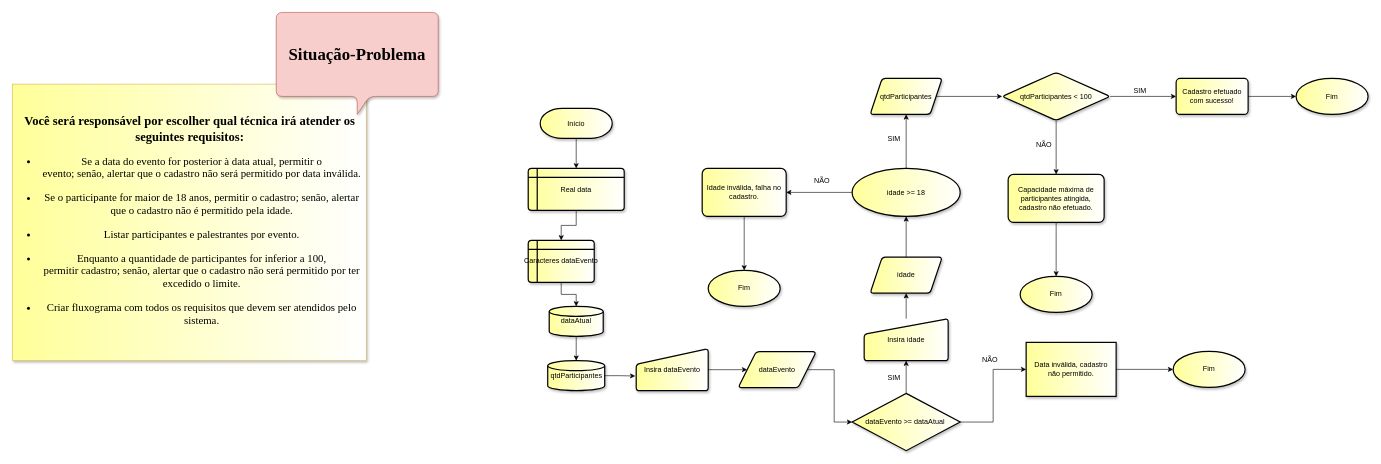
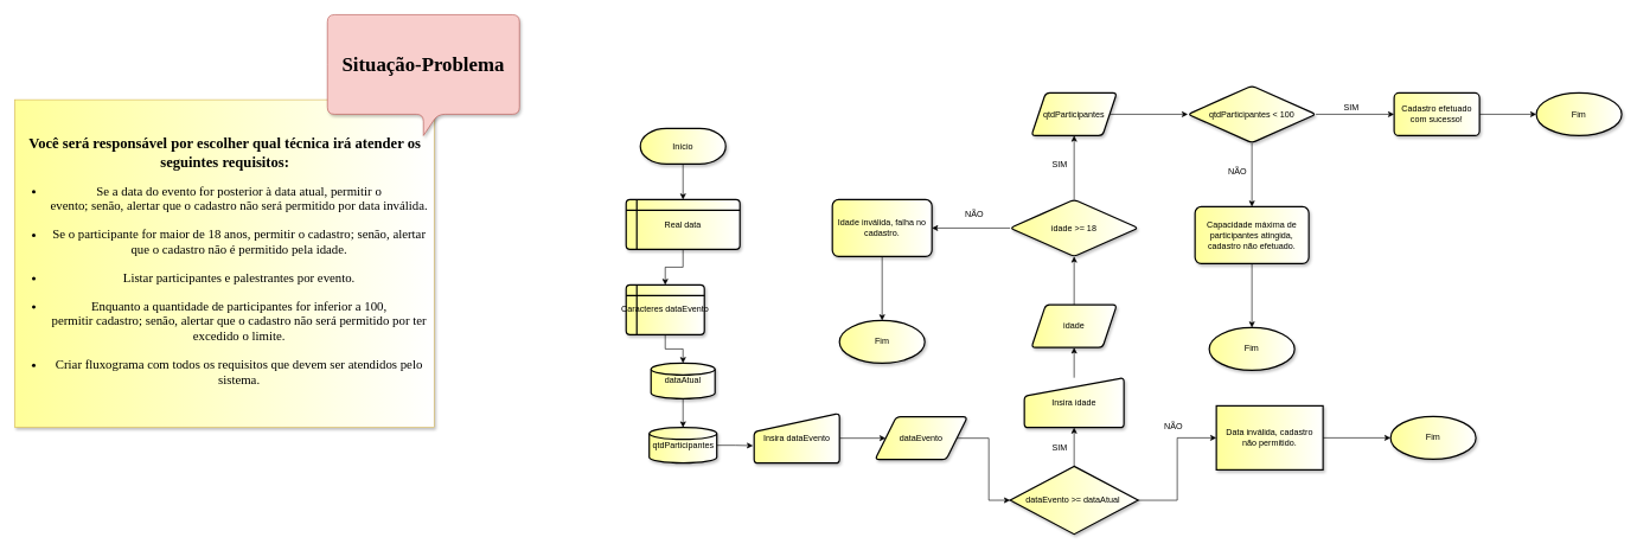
  <mxCell id="0" />
  <mxCell id="1" parent="0" />
  <mxCell id="2" value="&lt;p style=&quot;text-align: center&quot;&gt;&lt;font size=&quot;1&quot; data-font-src=&quot;https://fonts.googleapis.com/css?family=Indie+Flower&quot; face=&quot;Indie Flower&quot;&gt;&lt;b style=&quot;font-size: 21px&quot;&gt;Você será responsável por escolher qual técnica irá atender os seguintes requisitos:&lt;/b&gt;&lt;/font&gt;&lt;/p&gt;&lt;ul style=&quot;font-size: 18px&quot;&gt;&lt;li&gt;&lt;div style=&quot;text-align: center&quot;&gt;&lt;span&gt;&lt;font data-font-src=&quot;https://fonts.googleapis.com/css?family=Montserrat&quot; style=&quot;font-size: 18px&quot; face=&quot;Montserrat&quot;&gt;Se a data do evento for posterior à data atual, permitir o&lt;/font&gt;&lt;/span&gt;&lt;/div&gt;&lt;font data-font-src=&quot;https://fonts.googleapis.com/css?family=Montserrat&quot; style=&quot;font-size: 18px&quot; face=&quot;Montserrat&quot;&gt;&lt;div style=&quot;text-align: center&quot;&gt;&lt;span&gt;evento; senão, alertar que o cadastro não será permitido por data inválida.&lt;/span&gt;&lt;/div&gt;&lt;/font&gt;&lt;/li&gt;&lt;/ul&gt;&lt;ul style=&quot;font-size: 18px&quot;&gt;&lt;li style=&quot;text-align: center&quot;&gt;&lt;font data-font-src=&quot;https://fonts.googleapis.com/css?family=Montserrat&quot; style=&quot;font-size: 18px&quot; face=&quot;Montserrat&quot;&gt;Se o participante for maior de 18 anos, permitir o cadastro; senão, alertar que o cadastro não é permitido pela idade.&lt;/font&gt;&lt;/li&gt;&lt;/ul&gt;&lt;ul style=&quot;font-size: 18px&quot;&gt;&lt;li style=&quot;text-align: center&quot;&gt;&lt;font data-font-src=&quot;https://fonts.googleapis.com/css?family=Montserrat&quot; style=&quot;font-size: 18px&quot; face=&quot;Montserrat&quot;&gt;Listar participantes e palestrantes por evento.&lt;/font&gt;&lt;/li&gt;&lt;/ul&gt;&lt;ul style=&quot;font-size: 18px&quot;&gt;&lt;li&gt;&lt;div style=&quot;text-align: center&quot;&gt;&lt;span&gt;&lt;font data-font-src=&quot;https://fonts.googleapis.com/css?family=Montserrat&quot; style=&quot;font-size: 18px&quot; face=&quot;Montserrat&quot;&gt;Enquanto a quantidade de participantes for inferior a 100,&lt;/font&gt;&lt;/span&gt;&lt;/div&gt;&lt;font data-font-src=&quot;https://fonts.googleapis.com/css?family=Montserrat&quot; style=&quot;font-size: 18px&quot; face=&quot;Montserrat&quot;&gt;&lt;div style=&quot;text-align: center&quot;&gt;&lt;span&gt;permitir cadastro; senão, alertar que o cadastro não será permitido por ter excedido o limite.&lt;/span&gt;&lt;/div&gt;&lt;/font&gt;&lt;/li&gt;&lt;/ul&gt;&lt;ul style=&quot;font-size: 18px&quot;&gt;&lt;li style=&quot;text-align: center&quot;&gt;&lt;font data-font-src=&quot;https://fonts.googleapis.com/css?family=Montserrat&quot; style=&quot;font-size: 18px&quot; face=&quot;Montserrat&quot;&gt;Criar fluxograma com todos os requisitos que devem ser atendidos pelo sistema.&lt;/font&gt;&lt;/li&gt;&lt;/ul&gt;" style="text;html=1;strokeColor=#d6b656;align=left;verticalAlign=middle;whiteSpace=wrap;rounded=0;shadow=1;gradientDirection=east;gradientColor=#FFFFFF;fillColor=#FFFF99;" parent="1" vertex="1"><mxGeometry x="20" y="139.5" width="590" height="461" as="geometry" /></mxCell>
  <mxCell id="3" value="&lt;h1&gt;&lt;font style=&quot;font-size: 28px&quot; face=&quot;Audiowide&quot; data-font-src=&quot;https://fonts.googleapis.com/css?family=Audiowide&quot;&gt;Situação-Problema&lt;/font&gt;&lt;/h1&gt;" style="shape=callout;whiteSpace=wrap;html=1;perimeter=calloutPerimeter;fillColor=#f8cecc;strokeColor=#b85450;rounded=1;shadow=1;" parent="1" vertex="1"><mxGeometry x="460" y="20" width="270" height="170" as="geometry" /></mxCell>
  <mxCell id="4" style="edgeStyle=orthogonalEdgeStyle;rounded=0;orthogonalLoop=1;jettySize=auto;html=1;entryX=0.5;entryY=0;entryDx=0;entryDy=0;" parent="1" source="5" target="9" edge="1"><mxGeometry relative="1" as="geometry"><mxPoint x="960" y="300" as="targetPoint" /></mxGeometry></mxCell>
  <mxCell id="5" value="Início" style="strokeWidth=2;html=1;shape=mxgraph.flowchart.terminator;whiteSpace=wrap;rounded=0;shadow=1;fillColor=#FFFF99;gradientColor=#FFFFFF;gradientDirection=east;" parent="1" vertex="1"><mxGeometry x="900" y="180" width="120" height="50" as="geometry" /></mxCell>
  <mxCell id="6" style="edgeStyle=orthogonalEdgeStyle;rounded=0;orthogonalLoop=1;jettySize=auto;html=1;entryX=0;entryY=0.5;entryDx=0;entryDy=0;" parent="1" source="7" target="20" edge="1"><mxGeometry relative="1" as="geometry" /></mxCell>
  <mxCell id="7" value="Insira dataEvento" style="html=1;strokeWidth=2;shape=manualInput;whiteSpace=wrap;rounded=1;size=26;arcSize=11;shadow=1;fillColor=#FFFF99;gradientColor=#FFFFFF;gradientDirection=east;" parent="1" vertex="1"><mxGeometry x="1060" y="580.5" width="120" height="70" as="geometry" /></mxCell>
  <mxCell id="8" style="edgeStyle=orthogonalEdgeStyle;rounded=0;orthogonalLoop=1;jettySize=auto;html=1;entryX=0.5;entryY=0;entryDx=0;entryDy=0;" parent="1" source="9" target="11" edge="1"><mxGeometry relative="1" as="geometry" /></mxCell>
  <mxCell id="9" value="&lt;p style=&quot;line-height: 120%&quot;&gt;&lt;/p&gt;&lt;div style=&quot;line-height: 120%&quot;&gt;Real data&lt;/div&gt;&lt;p&gt;&lt;/p&gt;" style="shape=internalStorage;whiteSpace=wrap;html=1;dx=15;dy=15;rounded=1;arcSize=8;strokeWidth=2;shadow=1;fillColor=#FFFF99;gradientColor=#FFFFFF;gradientDirection=east;align=center;" parent="1" vertex="1"><mxGeometry x="880" y="280" width="160" height="70" as="geometry" /></mxCell>
  <mxCell id="10" style="edgeStyle=orthogonalEdgeStyle;rounded=0;orthogonalLoop=1;jettySize=auto;html=1;" parent="1" source="11" target="13" edge="1"><mxGeometry relative="1" as="geometry" /></mxCell>
  <mxCell id="11" value="&lt;p style=&quot;line-height: 120%&quot;&gt;&lt;/p&gt;&lt;div style=&quot;line-height: 120%&quot;&gt;Caracteres&amp;nbsp;&lt;span&gt;dataEvento&lt;/span&gt;&lt;/div&gt;&lt;p&gt;&lt;/p&gt;" style="shape=internalStorage;whiteSpace=wrap;html=1;dx=15;dy=15;rounded=1;arcSize=8;strokeWidth=2;shadow=1;fillColor=#FFFF99;gradientColor=#FFFFFF;gradientDirection=east;align=center;" parent="1" vertex="1"><mxGeometry x="880" y="400" width="110" height="70" as="geometry" /></mxCell>
  <mxCell id="12" style="edgeStyle=orthogonalEdgeStyle;rounded=0;orthogonalLoop=1;jettySize=auto;html=1;" parent="1" source="13" target="15" edge="1"><mxGeometry relative="1" as="geometry" /></mxCell>
  <mxCell id="13" value="&lt;p style=&quot;line-height: 90%&quot;&gt;dataAtual&lt;/p&gt;" style="strokeWidth=2;html=1;shape=mxgraph.flowchart.database;whiteSpace=wrap;rounded=0;shadow=1;fillColor=#FFFF99;gradientColor=#FFFFFF;gradientDirection=east;" parent="1" vertex="1"><mxGeometry x="915" y="510" width="90" height="50" as="geometry" /></mxCell>
  <mxCell id="14" style="edgeStyle=orthogonalEdgeStyle;rounded=0;orthogonalLoop=1;jettySize=auto;html=1;entryX=-0.013;entryY=0.651;entryDx=0;entryDy=0;entryPerimeter=0;" parent="1" source="15" target="7" edge="1"><mxGeometry relative="1" as="geometry" /></mxCell>
  <mxCell id="15" value="&lt;p style=&quot;line-height: 90%&quot;&gt;qtdParticipantes&lt;/p&gt;" style="strokeWidth=2;html=1;shape=mxgraph.flowchart.database;whiteSpace=wrap;rounded=0;shadow=1;fillColor=#FFFF99;gradientColor=#FFFFFF;gradientDirection=east;" parent="1" vertex="1"><mxGeometry x="912.5" y="600.5" width="95" height="50" as="geometry" /></mxCell>
  <mxCell id="16" value="" style="edgeStyle=orthogonalEdgeStyle;rounded=0;orthogonalLoop=1;jettySize=auto;html=1;" parent="1" source="18" target="22" edge="1"><mxGeometry relative="1" as="geometry" /></mxCell>
  <mxCell id="17" style="edgeStyle=orthogonalEdgeStyle;rounded=0;orthogonalLoop=1;jettySize=auto;html=1;entryX=0.5;entryY=1;entryDx=0;entryDy=0;" parent="1" source="18" target="27" edge="1"><mxGeometry relative="1" as="geometry" /></mxCell>
  <mxCell id="18" value="dataEvento &amp;gt;= dataAtual&amp;nbsp;" style="strokeWidth=2;html=1;shape=mxgraph.flowchart.decision;whiteSpace=wrap;rounded=0;shadow=1;fillColor=#FFFF99;gradientColor=#FFFFFF;gradientDirection=east;" parent="1" vertex="1"><mxGeometry x="1420" y="655" width="180" height="95.5" as="geometry" /></mxCell>
  <mxCell id="19" style="edgeStyle=orthogonalEdgeStyle;rounded=0;orthogonalLoop=1;jettySize=auto;html=1;entryX=0;entryY=0.5;entryDx=0;entryDy=0;entryPerimeter=0;" parent="1" source="20" target="18" edge="1"><mxGeometry relative="1" as="geometry" /></mxCell>
  <mxCell id="20" value="dataEvento" style="shape=parallelogram;html=1;strokeWidth=2;perimeter=parallelogramPerimeter;whiteSpace=wrap;rounded=1;arcSize=12;size=0.23;shadow=1;fillColor=#FFFF99;gradientColor=#FFFFFF;gradientDirection=east;" parent="1" vertex="1"><mxGeometry x="1230" y="585.5" width="130" height="60" as="geometry" /></mxCell>
  <mxCell id="21" value="" style="edgeStyle=orthogonalEdgeStyle;rounded=0;orthogonalLoop=1;jettySize=auto;html=1;" parent="1" source="22" target="25" edge="1"><mxGeometry relative="1" as="geometry" /></mxCell>
  <mxCell id="22" value="Data inválida, cadastro&lt;br&gt;não permitido." style="whiteSpace=wrap;html=1;rounded=0;shadow=1;strokeWidth=2;fillColor=#FFFF99;gradientColor=#FFFFFF;gradientDirection=east;" parent="1" vertex="1"><mxGeometry x="1710" y="570" width="150" height="90" as="geometry" /></mxCell>
  <mxCell id="23" value="NÃO" style="text;html=1;strokeColor=none;fillColor=none;align=center;verticalAlign=middle;whiteSpace=wrap;rounded=0;shadow=1;" parent="1" vertex="1"><mxGeometry x="1630" y="590" width="40" height="20" as="geometry" /></mxCell>
  <mxCell id="24" value="SIM" style="text;html=1;strokeColor=none;fillColor=none;align=center;verticalAlign=middle;whiteSpace=wrap;rounded=0;shadow=1;" parent="1" vertex="1"><mxGeometry x="1470" y="620" width="40" height="20" as="geometry" /></mxCell>
  <mxCell id="25" value="Fim" style="ellipse;whiteSpace=wrap;html=1;rounded=0;shadow=1;strokeWidth=2;fillColor=#FFFF99;gradientColor=#FFFFFF;gradientDirection=east;" parent="1" vertex="1"><mxGeometry x="1955" y="585" width="120" height="60" as="geometry" /></mxCell>
  <mxCell id="26" value="" style="edgeStyle=orthogonalEdgeStyle;rounded=0;orthogonalLoop=1;jettySize=auto;html=1;" edge="1" parent="1" source="27" target="50"><mxGeometry relative="1" as="geometry" /></mxCell>
  <mxCell id="27" value="Insira idade" style="html=1;strokeWidth=2;shape=manualInput;whiteSpace=wrap;rounded=1;size=26;arcSize=11;shadow=1;fillColor=#FFFF99;gradientColor=#FFFFFF;gradientDirection=east;" parent="1" vertex="1"><mxGeometry x="1440" y="530.5" width="140" height="70" as="geometry" /></mxCell>
  <mxCell id="28" value="" style="edgeStyle=orthogonalEdgeStyle;rounded=0;orthogonalLoop=1;jettySize=auto;html=1;" parent="1" source="30" target="32" edge="1"><mxGeometry relative="1" as="geometry" /></mxCell>
  <mxCell id="29" value="" style="edgeStyle=orthogonalEdgeStyle;rounded=0;orthogonalLoop=1;jettySize=auto;html=1;" parent="1" source="30" target="36" edge="1"><mxGeometry relative="1" as="geometry" /></mxCell>
- <mxCell id="30" value="idade &amp;gt;= 18" style="ellipse;whiteSpace=wrap;html=1;shadow=1;strokeWidth=2;fillColor=#FFFF99;gradientColor=#FFFFFF;gradientDirection=east;arcSize=11;" parent="1" vertex="1"><mxGeometry x="1420" y="280" width="180" height="80" as="geometry" /></mxCell>
+ <mxCell id="30" value="idade &amp;gt;= 18" style="rhombus;whiteSpace=wrap;html=1;rounded=1;shadow=1;strokeWidth=2;fillColor=#FFFF99;gradientColor=#FFFFFF;gradientDirection=east;arcSize=11;" parent="1" vertex="1"><mxGeometry x="1420" y="280" width="180" height="80" as="geometry" /></mxCell>
  <mxCell id="31" value="" style="edgeStyle=orthogonalEdgeStyle;rounded=0;orthogonalLoop=1;jettySize=auto;html=1;" parent="1" source="32" target="34" edge="1"><mxGeometry relative="1" as="geometry" /></mxCell>
  <mxCell id="32" value="Idade inválida, falha no cadastro." style="whiteSpace=wrap;html=1;rounded=1;shadow=1;strokeWidth=2;fillColor=#FFFF99;gradientColor=#FFFFFF;gradientDirection=east;arcSize=11;" parent="1" vertex="1"><mxGeometry x="1170" y="280" width="140" height="80" as="geometry" /></mxCell>
  <mxCell id="33" value="NÃO" style="text;html=1;strokeColor=none;fillColor=none;align=center;verticalAlign=middle;whiteSpace=wrap;rounded=0;shadow=1;" parent="1" vertex="1"><mxGeometry x="1350" y="290" width="40" height="20" as="geometry" /></mxCell>
  <mxCell id="34" value="Fim" style="ellipse;whiteSpace=wrap;html=1;rounded=1;shadow=1;strokeWidth=2;fillColor=#FFFF99;gradientColor=#FFFFFF;gradientDirection=east;arcSize=11;" parent="1" vertex="1"><mxGeometry x="1180" y="450" width="120" height="60" as="geometry" /></mxCell>
  <mxCell id="35" value="" style="edgeStyle=orthogonalEdgeStyle;rounded=0;orthogonalLoop=1;jettySize=auto;html=1;" parent="1" source="36" target="40" edge="1"><mxGeometry relative="1" as="geometry" /></mxCell>
  <mxCell id="36" value="qtdParticipantes" style="shape=parallelogram;perimeter=parallelogramPerimeter;whiteSpace=wrap;html=1;fixedSize=1;rounded=1;shadow=1;strokeWidth=2;fillColor=#FFFF99;gradientColor=#FFFFFF;gradientDirection=east;arcSize=11;" parent="1" vertex="1"><mxGeometry x="1450" y="130" width="120" height="60" as="geometry" /></mxCell>
  <mxCell id="37" value="SIM" style="text;html=1;strokeColor=none;fillColor=none;align=center;verticalAlign=middle;whiteSpace=wrap;rounded=0;shadow=1;" parent="1" vertex="1"><mxGeometry x="1470" y="220" width="40" height="20" as="geometry" /></mxCell>
  <mxCell id="38" value="" style="edgeStyle=orthogonalEdgeStyle;rounded=0;orthogonalLoop=1;jettySize=auto;html=1;" parent="1" source="40" target="42" edge="1"><mxGeometry relative="1" as="geometry" /></mxCell>
  <mxCell id="39" value="" style="edgeStyle=orthogonalEdgeStyle;rounded=0;orthogonalLoop=1;jettySize=auto;html=1;" parent="1" source="40" target="46" edge="1"><mxGeometry relative="1" as="geometry" /></mxCell>
  <mxCell id="40" value="qtdParticipantes &amp;lt; 100" style="rhombus;whiteSpace=wrap;html=1;rounded=1;shadow=1;strokeWidth=2;fillColor=#FFFF99;gradientColor=#FFFFFF;gradientDirection=east;arcSize=11;" parent="1" vertex="1"><mxGeometry x="1670" y="120" width="180" height="80" as="geometry" /></mxCell>
  <mxCell id="41" value="" style="edgeStyle=orthogonalEdgeStyle;rounded=0;orthogonalLoop=1;jettySize=auto;html=1;" parent="1" source="42" target="44" edge="1"><mxGeometry relative="1" as="geometry" /></mxCell>
  <mxCell id="42" value="Capacidade máxima de participantes atingida, cadastro não efetuado." style="whiteSpace=wrap;html=1;rounded=1;shadow=1;strokeWidth=2;fillColor=#FFFF99;gradientColor=#FFFFFF;gradientDirection=east;arcSize=11;" parent="1" vertex="1"><mxGeometry x="1680" y="290" width="160" height="80" as="geometry" /></mxCell>
  <mxCell id="43" value="NÃO" style="text;html=1;strokeColor=none;fillColor=none;align=center;verticalAlign=middle;whiteSpace=wrap;rounded=0;shadow=1;" parent="1" vertex="1"><mxGeometry x="1720" y="230" width="40" height="20" as="geometry" /></mxCell>
  <mxCell id="44" value="Fim" style="ellipse;whiteSpace=wrap;html=1;rounded=1;shadow=1;strokeWidth=2;fillColor=#FFFF99;gradientColor=#FFFFFF;gradientDirection=east;arcSize=11;" parent="1" vertex="1"><mxGeometry x="1700" y="460" width="120" height="60" as="geometry" /></mxCell>
  <mxCell id="45" value="" style="edgeStyle=orthogonalEdgeStyle;rounded=0;orthogonalLoop=1;jettySize=auto;html=1;" parent="1" source="46" target="48" edge="1"><mxGeometry relative="1" as="geometry" /></mxCell>
  <mxCell id="46" value="Cadastro efetuado com sucesso!" style="whiteSpace=wrap;html=1;rounded=1;shadow=1;strokeWidth=2;fillColor=#FFFF99;gradientColor=#FFFFFF;gradientDirection=east;arcSize=11;" parent="1" vertex="1"><mxGeometry x="1960" y="130" width="120" height="60" as="geometry" /></mxCell>
  <mxCell id="47" value="SIM" style="text;html=1;strokeColor=none;fillColor=none;align=center;verticalAlign=middle;whiteSpace=wrap;rounded=0;shadow=1;" parent="1" vertex="1"><mxGeometry x="1880" y="139.5" width="40" height="20" as="geometry" /></mxCell>
  <mxCell id="48" value="Fim" style="ellipse;whiteSpace=wrap;html=1;rounded=1;shadow=1;strokeWidth=2;fillColor=#FFFF99;gradientColor=#FFFFFF;gradientDirection=east;arcSize=11;" parent="1" vertex="1"><mxGeometry x="2160" y="130" width="120" height="60" as="geometry" /></mxCell>
  <mxCell id="49" style="edgeStyle=orthogonalEdgeStyle;rounded=0;orthogonalLoop=1;jettySize=auto;html=1;entryX=0.5;entryY=1;entryDx=0;entryDy=0;" edge="1" parent="1" source="50" target="30"><mxGeometry relative="1" as="geometry" /></mxCell>
  <mxCell id="50" value="idade" style="shape=parallelogram;perimeter=parallelogramPerimeter;whiteSpace=wrap;html=1;fixedSize=1;rounded=1;shadow=1;strokeWidth=2;fillColor=#FFFF99;gradientColor=#FFFFFF;gradientDirection=east;arcSize=11;" vertex="1" parent="1"><mxGeometry x="1450" y="428" width="120" height="60" as="geometry" /></mxCell>
